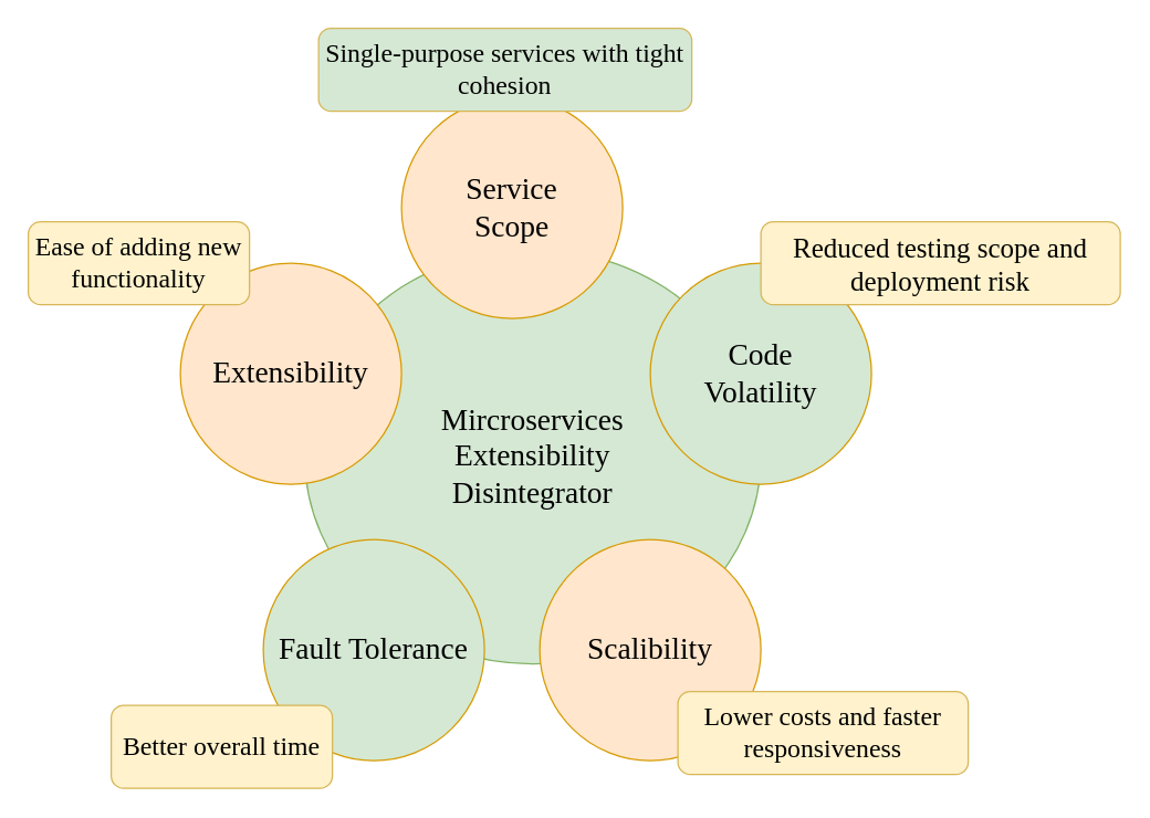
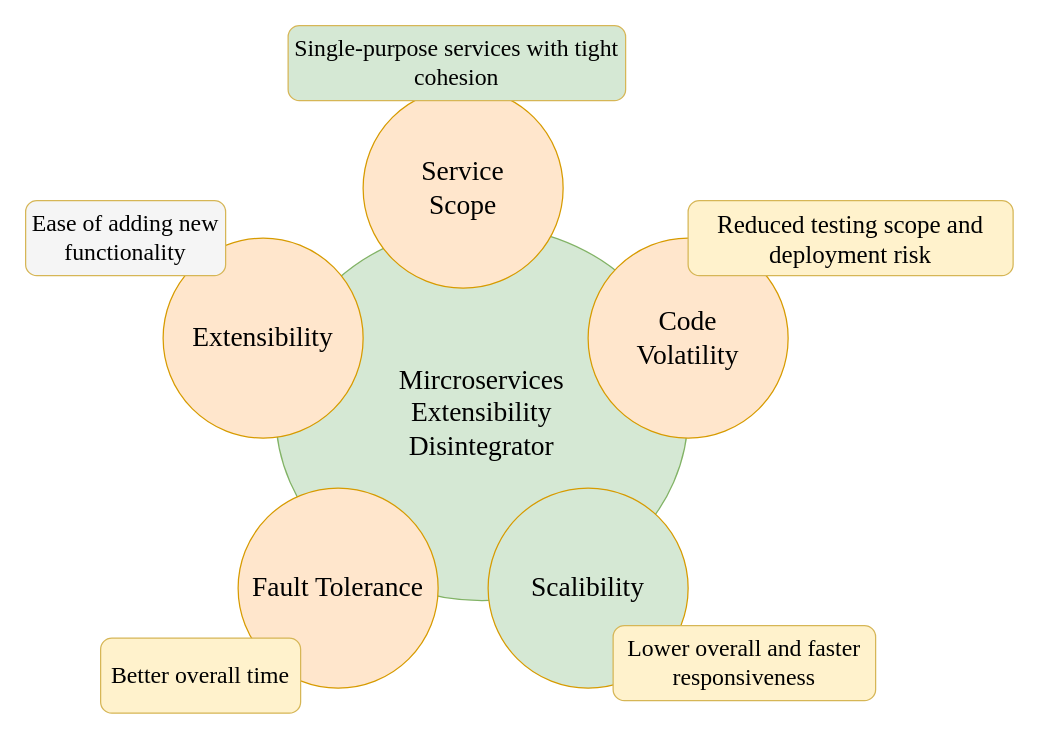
  <mxCell id="0" />
  <mxCell id="1" parent="0" />
  <mxCell id="2" value="Mircroservices&lt;br&gt;Extensibility&lt;br&gt;Disintegrator" style="ellipse;whiteSpace=wrap;html=1;rounded=0;shadow=0;dashed=0;comic=0;fontFamily=Verdana;fontSize=22;fillColor=#d5e8d4;strokeColor=#82b366;" parent="1" vertex="1"><mxGeometry x="220" y="180" width="330" height="300" as="geometry" /></mxCell>
  <mxCell id="3" value="&lt;font face=&quot;Comic Sans MS&quot;&gt;Extensibility&lt;/font&gt;" style="ellipse;whiteSpace=wrap;html=1;rounded=0;shadow=0;dashed=0;comic=0;fontFamily=Verdana;fontSize=22;fillColor=#ffe6cc;strokeColor=#d79b00;" parent="1" vertex="1"><mxGeometry x="130" y="190" width="160" height="160" as="geometry" /></mxCell>
- <mxCell id="4" value="&lt;font face=&quot;Comic Sans MS&quot;&gt;Fault Tolerance&lt;/font&gt;" style="ellipse;whiteSpace=wrap;html=1;rounded=0;shadow=0;dashed=0;comic=0;fontFamily=Verdana;fontSize=22;fillColor=#d5e8d4;strokeColor=#d79b00;" parent="1" vertex="1"><mxGeometry x="190" y="390" width="160" height="160" as="geometry" /></mxCell>
- <mxCell id="5" value="&lt;font face=&quot;Comic Sans MS&quot;&gt;Code &lt;br&gt;Volatility&lt;/font&gt;" style="ellipse;whiteSpace=wrap;html=1;rounded=0;shadow=0;dashed=0;comic=0;fontFamily=Verdana;fontSize=22;fillColor=#d5e8d4;strokeColor=#d79b00;" parent="1" vertex="1"><mxGeometry x="470" y="190" width="160" height="160" as="geometry" /></mxCell>
+ <mxCell id="4" value="&lt;font face=&quot;Comic Sans MS&quot;&gt;Fault Tolerance&lt;/font&gt;" style="ellipse;whiteSpace=wrap;html=1;rounded=0;shadow=0;dashed=0;comic=0;fontFamily=Verdana;fontSize=22;fillColor=#ffe6cc;strokeColor=#d79b00;" parent="1" vertex="1"><mxGeometry x="190" y="390" width="160" height="160" as="geometry" /></mxCell>
+ <mxCell id="5" value="&lt;font face=&quot;Comic Sans MS&quot;&gt;Code &lt;br&gt;Volatility&lt;/font&gt;" style="ellipse;whiteSpace=wrap;html=1;rounded=0;shadow=0;dashed=0;comic=0;fontFamily=Verdana;fontSize=22;fillColor=#ffe6cc;strokeColor=#d79b00;" parent="1" vertex="1"><mxGeometry x="470" y="190" width="160" height="160" as="geometry" /></mxCell>
  <mxCell id="6" value="&lt;font face=&quot;Comic Sans MS&quot;&gt;Service &lt;br&gt;Scope&lt;/font&gt;" style="ellipse;whiteSpace=wrap;html=1;rounded=0;shadow=0;dashed=0;comic=0;fontFamily=Verdana;fontSize=22;fillColor=#ffe6cc;strokeColor=#d79b00;" parent="1" vertex="1"><mxGeometry x="290" y="70" width="160" height="160" as="geometry" /></mxCell>
- <mxCell id="7" value="&lt;font face=&quot;Comic Sans MS&quot;&gt;Scalibility&lt;/font&gt;" style="ellipse;whiteSpace=wrap;html=1;rounded=0;shadow=0;dashed=0;comic=0;fontFamily=Verdana;fontSize=22;fillColor=#ffe6cc;strokeColor=#d79b00;" parent="1" vertex="1"><mxGeometry x="390" y="390" width="160" height="160" as="geometry" /></mxCell>
+ <mxCell id="7" value="&lt;font face=&quot;Comic Sans MS&quot;&gt;Scalibility&lt;/font&gt;" style="ellipse;whiteSpace=wrap;html=1;rounded=0;shadow=0;dashed=0;comic=0;fontFamily=Verdana;fontSize=22;fillColor=#d5e8d4;strokeColor=#d79b00;" parent="1" vertex="1"><mxGeometry x="390" y="390" width="160" height="160" as="geometry" /></mxCell>
  <mxCell id="8" value="&lt;font face=&quot;Comic Sans MS&quot; style=&quot;font-size: 19px;&quot;&gt;Single-purpose services with tight cohesion&lt;/font&gt;" style="rounded=1;whiteSpace=wrap;html=1;fillColor=#d5e8d4;strokeColor=#d6b656;" vertex="1" parent="1"><mxGeometry x="230" y="20" width="270" height="60" as="geometry" /></mxCell>
  <mxCell id="9" value="&lt;font face=&quot;Comic Sans MS&quot; style=&quot;font-size: 20px;&quot;&gt;Reduced testing scope and deployment risk&lt;/font&gt;" style="rounded=1;whiteSpace=wrap;html=1;fillColor=#fff2cc;strokeColor=#d6b656;" vertex="1" parent="1"><mxGeometry x="550" y="160" width="260" height="60" as="geometry" /></mxCell>
- <mxCell id="10" value="&lt;font face=&quot;Comic Sans MS&quot; style=&quot;font-size: 19px;&quot;&gt;Lower costs and faster responsiveness&lt;/font&gt;" style="rounded=1;whiteSpace=wrap;html=1;fillColor=#fff2cc;strokeColor=#d6b656;" vertex="1" parent="1"><mxGeometry x="490" y="500" width="210" height="60" as="geometry" /></mxCell>
+ <mxCell id="10" value="&lt;font face=&quot;Comic Sans MS&quot; style=&quot;font-size: 19px;&quot;&gt;Lower overall and faster responsiveness&lt;/font&gt;" style="rounded=1;whiteSpace=wrap;html=1;fillColor=#fff2cc;strokeColor=#d6b656;" vertex="1" parent="1"><mxGeometry x="490" y="500" width="210" height="60" as="geometry" /></mxCell>
  <mxCell id="11" value="&lt;font face=&quot;Comic Sans MS&quot; style=&quot;font-size: 19px;&quot;&gt;Better overall time&lt;/font&gt;" style="rounded=1;whiteSpace=wrap;html=1;fillColor=#fff2cc;strokeColor=#d6b656;" vertex="1" parent="1"><mxGeometry x="80" y="510" width="160" height="60" as="geometry" /></mxCell>
- <mxCell id="12" value="&lt;font face=&quot;Comic Sans MS&quot; style=&quot;font-size: 19px;&quot;&gt;Ease of adding new functionality&lt;/font&gt;" style="rounded=1;whiteSpace=wrap;html=1;fillColor=#fff2cc;strokeColor=#d6b656;" vertex="1" parent="1"><mxGeometry x="20" y="160" width="160" height="60" as="geometry" /></mxCell>
+ <mxCell id="12" value="&lt;font face=&quot;Comic Sans MS&quot; style=&quot;font-size: 19px;&quot;&gt;Ease of adding new functionality&lt;/font&gt;" style="rounded=1;whiteSpace=wrap;html=1;fillColor=#f5f5f5;strokeColor=#d6b656;" vertex="1" parent="1"><mxGeometry x="20" y="160" width="160" height="60" as="geometry" /></mxCell>
